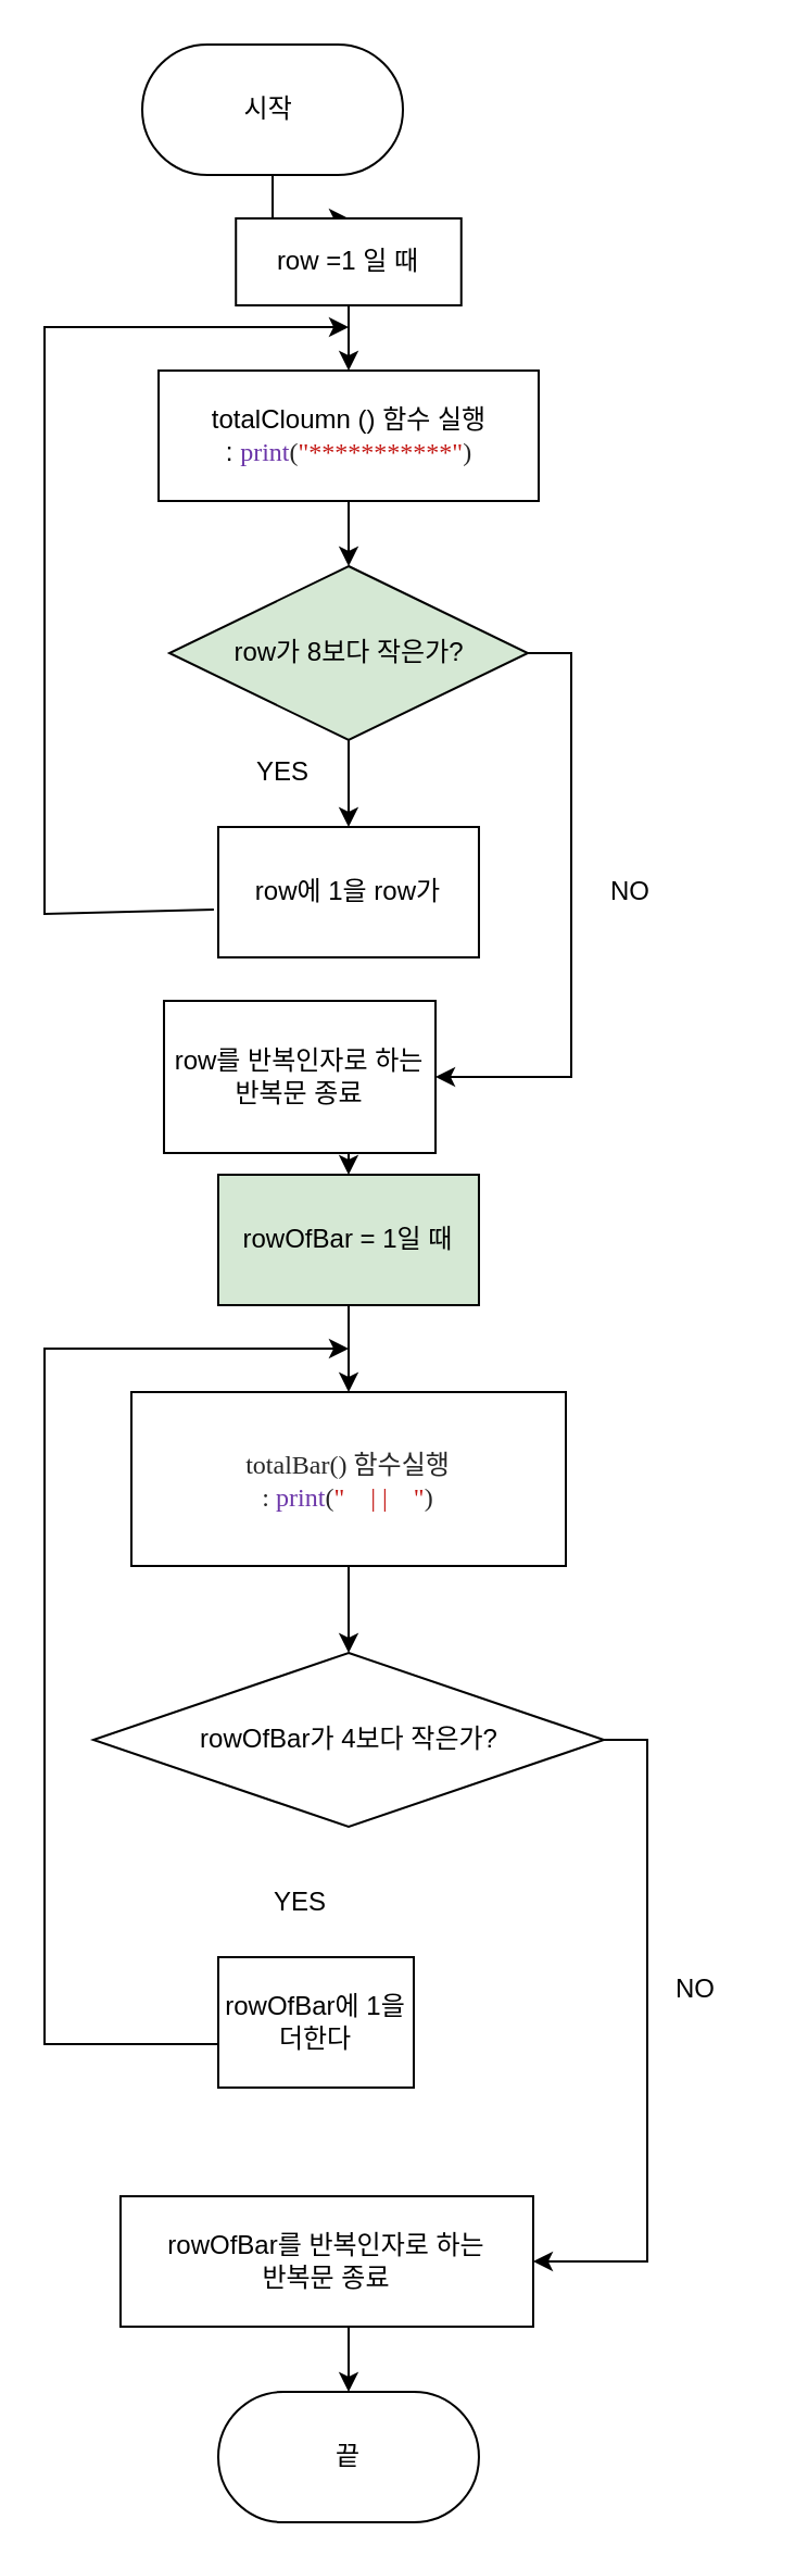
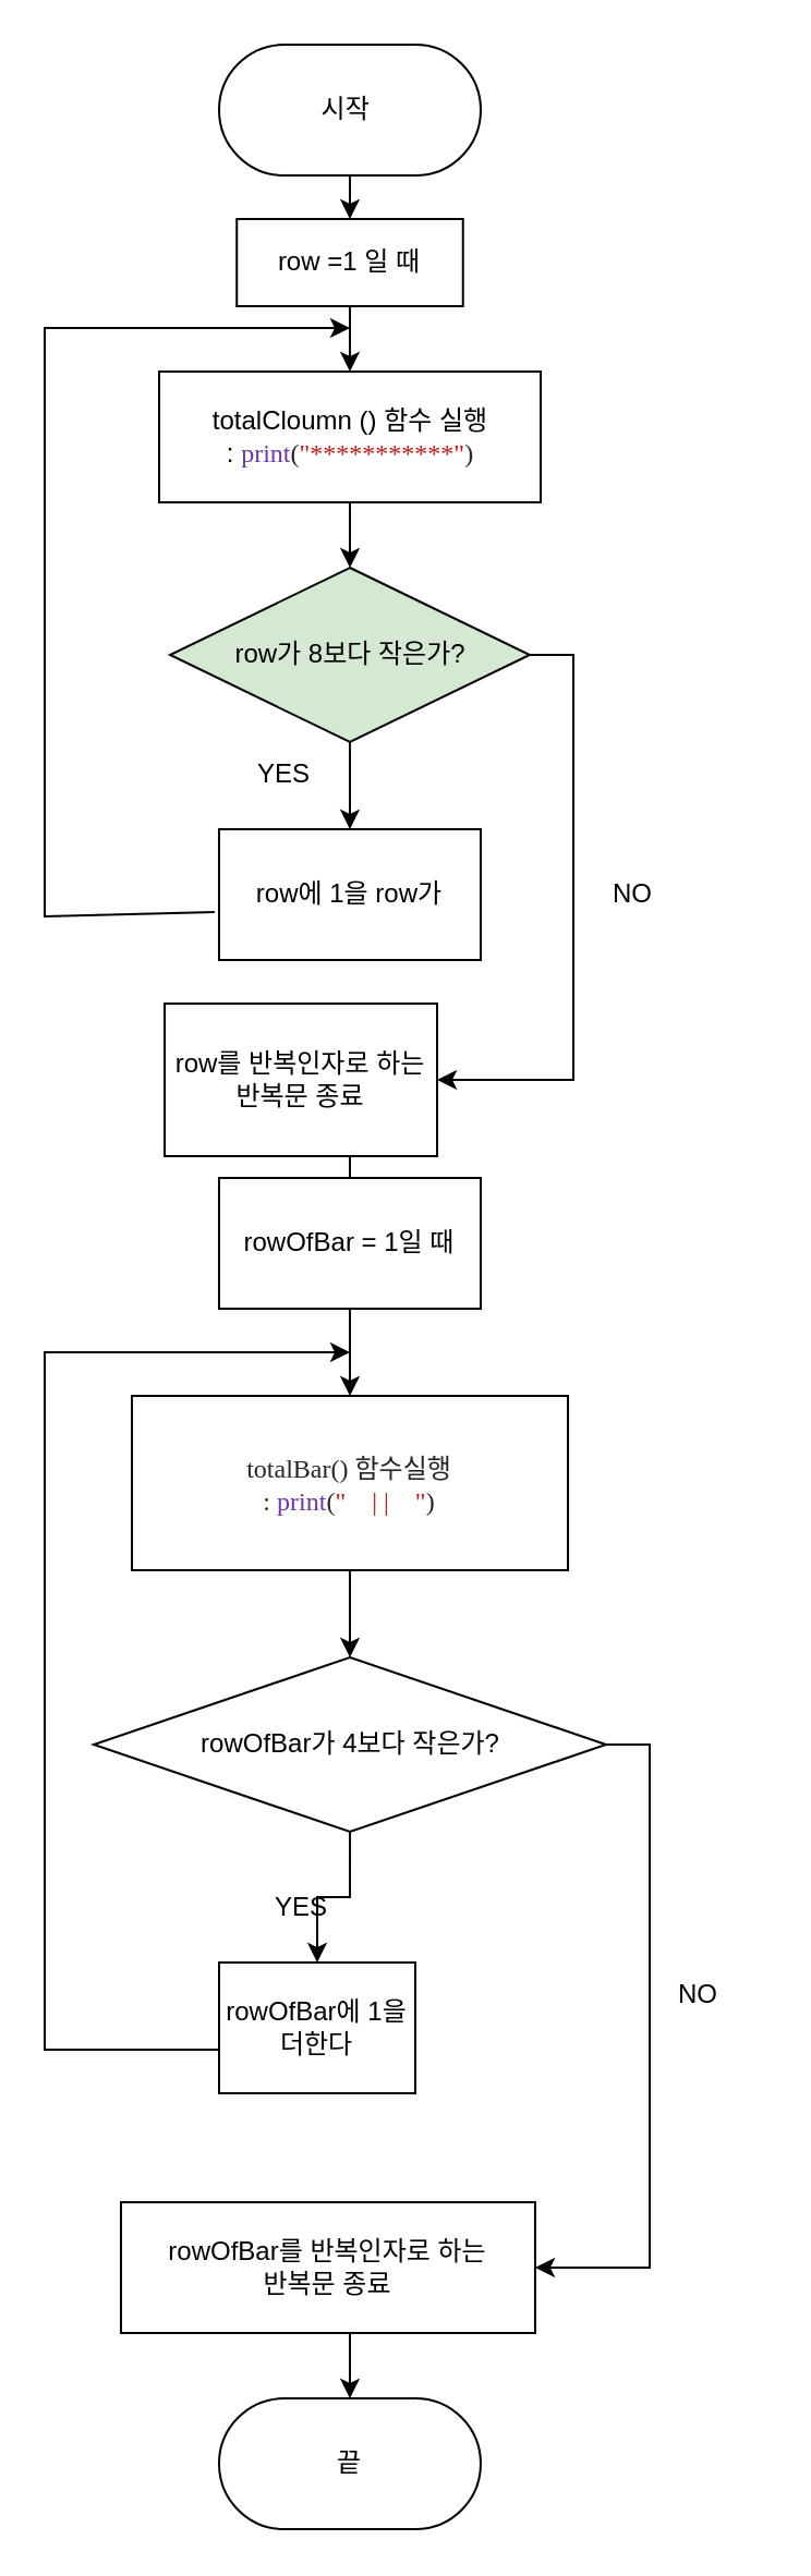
  <mxCell id="0" />
  <mxCell id="1" parent="0" />
  <mxCell id="2" style="edgeStyle=orthogonalEdgeStyle;rounded=0;orthogonalLoop=1;jettySize=auto;html=1;exitX=0.5;exitY=1;exitDx=0;exitDy=0;entryX=0.5;entryY=0;entryDx=0;entryDy=0;" parent="1" source="3" target="8" edge="1"><mxGeometry relative="1" as="geometry" /></mxCell>
- <mxCell id="3" value="시작&amp;nbsp;" style="rounded=1;whiteSpace=wrap;html=1;arcSize=50;" parent="1" vertex="1"><mxGeometry x="65" y="20" width="120" height="60" as="geometry" /></mxCell>
+ <mxCell id="3" value="시작&amp;nbsp;" style="rounded=1;whiteSpace=wrap;html=1;arcSize=50;" parent="1" vertex="1"><mxGeometry x="100" y="20" width="120" height="60" as="geometry" /></mxCell>
  <mxCell id="4" value="끝" style="rounded=1;whiteSpace=wrap;html=1;arcSize=50;" parent="1" vertex="1"><mxGeometry x="99.99" y="1100" width="120" height="60" as="geometry" /></mxCell>
  <mxCell id="5" style="edgeStyle=orthogonalEdgeStyle;rounded=0;orthogonalLoop=1;jettySize=auto;html=1;exitX=0.5;exitY=1;exitDx=0;exitDy=0;entryX=0.5;entryY=0;entryDx=0;entryDy=0;" parent="1" source="6" target="11" edge="1"><mxGeometry relative="1" as="geometry" /></mxCell>
  <mxCell id="6" value="totalCloumn () 함수 실행 :&amp;nbsp;&lt;span style=&quot;font-family: Menlo; background-color: rgb(255, 255, 255); color: rgb(108, 54, 169);&quot;&gt;print&lt;/span&gt;&lt;span style=&quot;font-family: Menlo; background-color: rgb(255, 255, 255); color: rgba(0, 0, 0, 0.85);&quot;&gt;(&lt;/span&gt;&lt;span style=&quot;color: rgb(196, 26, 22); font-family: Menlo; background-color: rgb(255, 255, 255);&quot;&gt;&quot;***********&quot;&lt;/span&gt;&lt;span style=&quot;font-family: Menlo; background-color: rgb(255, 255, 255); color: rgba(0, 0, 0, 0.85);&quot;&gt;)&lt;/span&gt;" style="rounded=0;whiteSpace=wrap;html=1;" parent="1" vertex="1"><mxGeometry x="72.51" y="170" width="175" height="60" as="geometry" /></mxCell>
  <mxCell id="7" style="edgeStyle=orthogonalEdgeStyle;rounded=0;orthogonalLoop=1;jettySize=auto;html=1;exitX=0.5;exitY=1;exitDx=0;exitDy=0;entryX=0.5;entryY=0;entryDx=0;entryDy=0;" parent="1" source="8" target="6" edge="1"><mxGeometry relative="1" as="geometry" /></mxCell>
  <mxCell id="8" value="row =1 일 때" style="rounded=0;whiteSpace=wrap;html=1;" parent="1" vertex="1"><mxGeometry x="108.12" y="100" width="103.75" height="40" as="geometry" /></mxCell>
  <mxCell id="9" style="edgeStyle=orthogonalEdgeStyle;rounded=0;orthogonalLoop=1;jettySize=auto;html=1;exitX=0.5;exitY=1;exitDx=0;exitDy=0;entryX=0.5;entryY=0;entryDx=0;entryDy=0;" parent="1" source="11" target="13" edge="1"><mxGeometry relative="1" as="geometry" /></mxCell>
  <mxCell id="10" style="edgeStyle=orthogonalEdgeStyle;rounded=0;orthogonalLoop=1;jettySize=auto;html=1;exitX=1;exitY=0.5;exitDx=0;exitDy=0;entryX=1;entryY=0.5;entryDx=0;entryDy=0;" parent="1" source="11" target="16" edge="1"><mxGeometry relative="1" as="geometry" /></mxCell>
  <mxCell id="11" value="row가 8보다 작은가?" style="rhombus;whiteSpace=wrap;html=1;fillColor=#d5e8d4;" parent="1" vertex="1"><mxGeometry x="77.51" y="260" width="164.99" height="80" as="geometry" /></mxCell>
  <mxCell id="12" value="" style="endArrow=classic;html=1;rounded=0;exitX=-0.017;exitY=0.633;exitDx=0;exitDy=0;exitPerimeter=0;" parent="1" source="13" edge="1"><mxGeometry width="50" height="50" relative="1" as="geometry"><mxPoint x="20" y="390" as="sourcePoint" /><mxPoint x="160" y="150" as="targetPoint" /><Array as="points"><mxPoint x="20" y="420" /><mxPoint x="20" y="220" /><mxPoint x="20" y="150" /></Array></mxGeometry></mxCell>
  <mxCell id="13" value="row에 1을 row가" style="rounded=0;whiteSpace=wrap;html=1;" parent="1" vertex="1"><mxGeometry x="99.99" y="380" width="120" height="60" as="geometry" /></mxCell>
  <mxCell id="14" value="YES" style="text;html=1;strokeColor=none;fillColor=none;align=center;verticalAlign=middle;whiteSpace=wrap;rounded=0;" parent="1" vertex="1"><mxGeometry x="100" y="340" width="60" height="30" as="geometry" /></mxCell>
- <mxCell id="15" style="edgeStyle=orthogonalEdgeStyle;rounded=0;orthogonalLoop=1;jettySize=auto;html=1;exitX=0.5;exitY=1;exitDx=0;exitDy=0;entryX=0.5;entryY=0;entryDx=0;entryDy=0;" parent="1" source="16" target="19" edge="1"><mxGeometry relative="1" as="geometry" /></mxCell>
+ <mxCell id="15" style="edgeStyle=orthogonalEdgeStyle;rounded=0;orthogonalLoop=1;jettySize=auto;html=1;exitX=0.5;exitY=1;exitDx=0;exitDy=0;entryX=0.5;entryY=0;entryDx=0;entryDy=0;endArrow=none;" parent="1" source="16" target="19" edge="1"><mxGeometry relative="1" as="geometry" /></mxCell>
  <mxCell id="16" value="row를 반복인자로 하는&lt;br&gt;반복문 종료" style="rounded=0;whiteSpace=wrap;html=1;" parent="1" vertex="1"><mxGeometry x="75.01" y="460" width="125" height="70" as="geometry" /></mxCell>
  <mxCell id="17" value="NO" style="text;html=1;strokeColor=none;fillColor=none;align=center;verticalAlign=middle;whiteSpace=wrap;rounded=0;" parent="1" vertex="1"><mxGeometry x="260" y="395" width="60" height="30" as="geometry" /></mxCell>
  <mxCell id="18" style="edgeStyle=orthogonalEdgeStyle;rounded=0;orthogonalLoop=1;jettySize=auto;html=1;exitX=0.5;exitY=1;exitDx=0;exitDy=0;entryX=0.5;entryY=0;entryDx=0;entryDy=0;" parent="1" source="19" target="21" edge="1"><mxGeometry relative="1" as="geometry" /></mxCell>
- <mxCell id="19" value="rowOfBar = 1일 때" style="rounded=0;whiteSpace=wrap;html=1;fillColor=#d5e8d4;" parent="1" vertex="1"><mxGeometry x="99.99" y="540" width="120" height="60" as="geometry" /></mxCell>
+ <mxCell id="19" value="rowOfBar = 1일 때" style="rounded=0;whiteSpace=wrap;html=1;" parent="1" vertex="1"><mxGeometry x="99.99" y="540" width="120" height="60" as="geometry" /></mxCell>
  <mxCell id="20" style="edgeStyle=orthogonalEdgeStyle;rounded=0;orthogonalLoop=1;jettySize=auto;html=1;exitX=0.5;exitY=1;exitDx=0;exitDy=0;entryX=0.5;entryY=0;entryDx=0;entryDy=0;" parent="1" source="21" target="24" edge="1"><mxGeometry relative="1" as="geometry" /></mxCell>
  <mxCell id="21" value="&lt;p style=&quot;margin: 0px; font-stretch: normal; line-height: normal; font-family: Menlo; color: rgba(0, 0, 0, 0.85); background-color: rgb(255, 255, 255);&quot;&gt;totalBar() 함수실행&lt;/p&gt;&lt;p style=&quot;margin: 0px; font-stretch: normal; line-height: normal; font-family: Menlo; color: rgba(0, 0, 0, 0.85); background-color: rgb(255, 255, 255);&quot;&gt;:&amp;nbsp;&lt;span style=&quot;color: rgb(108, 54, 169);&quot;&gt;print&lt;/span&gt;(&lt;span style=&quot;color: rgb(196, 26, 22);&quot;&gt;&quot;&lt;/span&gt;&lt;span style=&quot;color: rgb(196, 26, 22);&quot;&gt;&amp;nbsp; &amp;nbsp; &lt;/span&gt;&lt;span style=&quot;color: rgb(196, 26, 22);&quot;&gt;| |&lt;/span&gt;&lt;span style=&quot;color: rgb(196, 26, 22);&quot;&gt;&amp;nbsp; &amp;nbsp; &lt;/span&gt;&lt;span style=&quot;color: rgb(196, 26, 22);&quot;&gt;&quot;&lt;/span&gt;)&lt;/p&gt;" style="rounded=0;whiteSpace=wrap;html=1;" parent="1" vertex="1"><mxGeometry x="60.01" y="640" width="200" height="80" as="geometry" /></mxCell>
+ <mxCell id="22" style="edgeStyle=orthogonalEdgeStyle;rounded=0;orthogonalLoop=1;jettySize=auto;html=1;exitX=0.5;exitY=1;exitDx=0;exitDy=0;entryX=0.5;entryY=0;entryDx=0;entryDy=0;" parent="1" source="24" target="26" edge="1"><mxGeometry relative="1" as="geometry" /></mxCell>
  <mxCell id="23" style="edgeStyle=orthogonalEdgeStyle;rounded=0;orthogonalLoop=1;jettySize=auto;html=1;exitX=1;exitY=0.5;exitDx=0;exitDy=0;entryX=1;entryY=0.5;entryDx=0;entryDy=0;" parent="1" source="24" target="29" edge="1"><mxGeometry relative="1" as="geometry" /></mxCell>
  <mxCell id="24" value="rowOfBar가 4보다 작은가?" style="rhombus;whiteSpace=wrap;html=1;" parent="1" vertex="1"><mxGeometry x="42.52" y="760" width="234.99" height="80" as="geometry" /></mxCell>
  <mxCell id="25" style="edgeStyle=orthogonalEdgeStyle;rounded=0;orthogonalLoop=1;jettySize=auto;html=1;exitX=0;exitY=0.5;exitDx=0;exitDy=0;" parent="1" source="26" edge="1"><mxGeometry relative="1" as="geometry"><mxPoint x="159.995" y="620" as="targetPoint" /><mxPoint x="-20.01" y="900" as="sourcePoint" /><Array as="points"><mxPoint x="100" y="940" /><mxPoint x="20" y="940" /><mxPoint x="20" y="620" /></Array></mxGeometry></mxCell>
  <mxCell id="26" value="rowOfBar에 1을 더한다" style="rounded=0;whiteSpace=wrap;html=1;" parent="1" vertex="1"><mxGeometry x="100" y="900" width="90" height="60" as="geometry" /></mxCell>
  <mxCell id="27" value="YES" style="text;html=1;strokeColor=none;fillColor=none;align=center;verticalAlign=middle;whiteSpace=wrap;rounded=0;" parent="1" vertex="1"><mxGeometry x="108.12" y="860" width="60" height="30" as="geometry" /></mxCell>
  <mxCell id="28" style="edgeStyle=orthogonalEdgeStyle;rounded=0;orthogonalLoop=1;jettySize=auto;html=1;exitX=0.5;exitY=1;exitDx=0;exitDy=0;" parent="1" source="29" edge="1"><mxGeometry relative="1" as="geometry"><mxPoint x="160" y="1100" as="targetPoint" /></mxGeometry></mxCell>
  <mxCell id="29" value="rowOfBar를 반복인자로 하는&lt;br&gt;반복문 종료" style="rounded=0;whiteSpace=wrap;html=1;" parent="1" vertex="1"><mxGeometry x="54.99" y="1010" width="189.99" height="60" as="geometry" /></mxCell>
  <mxCell id="30" value="NO" style="text;html=1;strokeColor=none;fillColor=none;align=center;verticalAlign=middle;whiteSpace=wrap;rounded=0;" parent="1" vertex="1"><mxGeometry x="290" y="900" width="60" height="30" as="geometry" /></mxCell>
